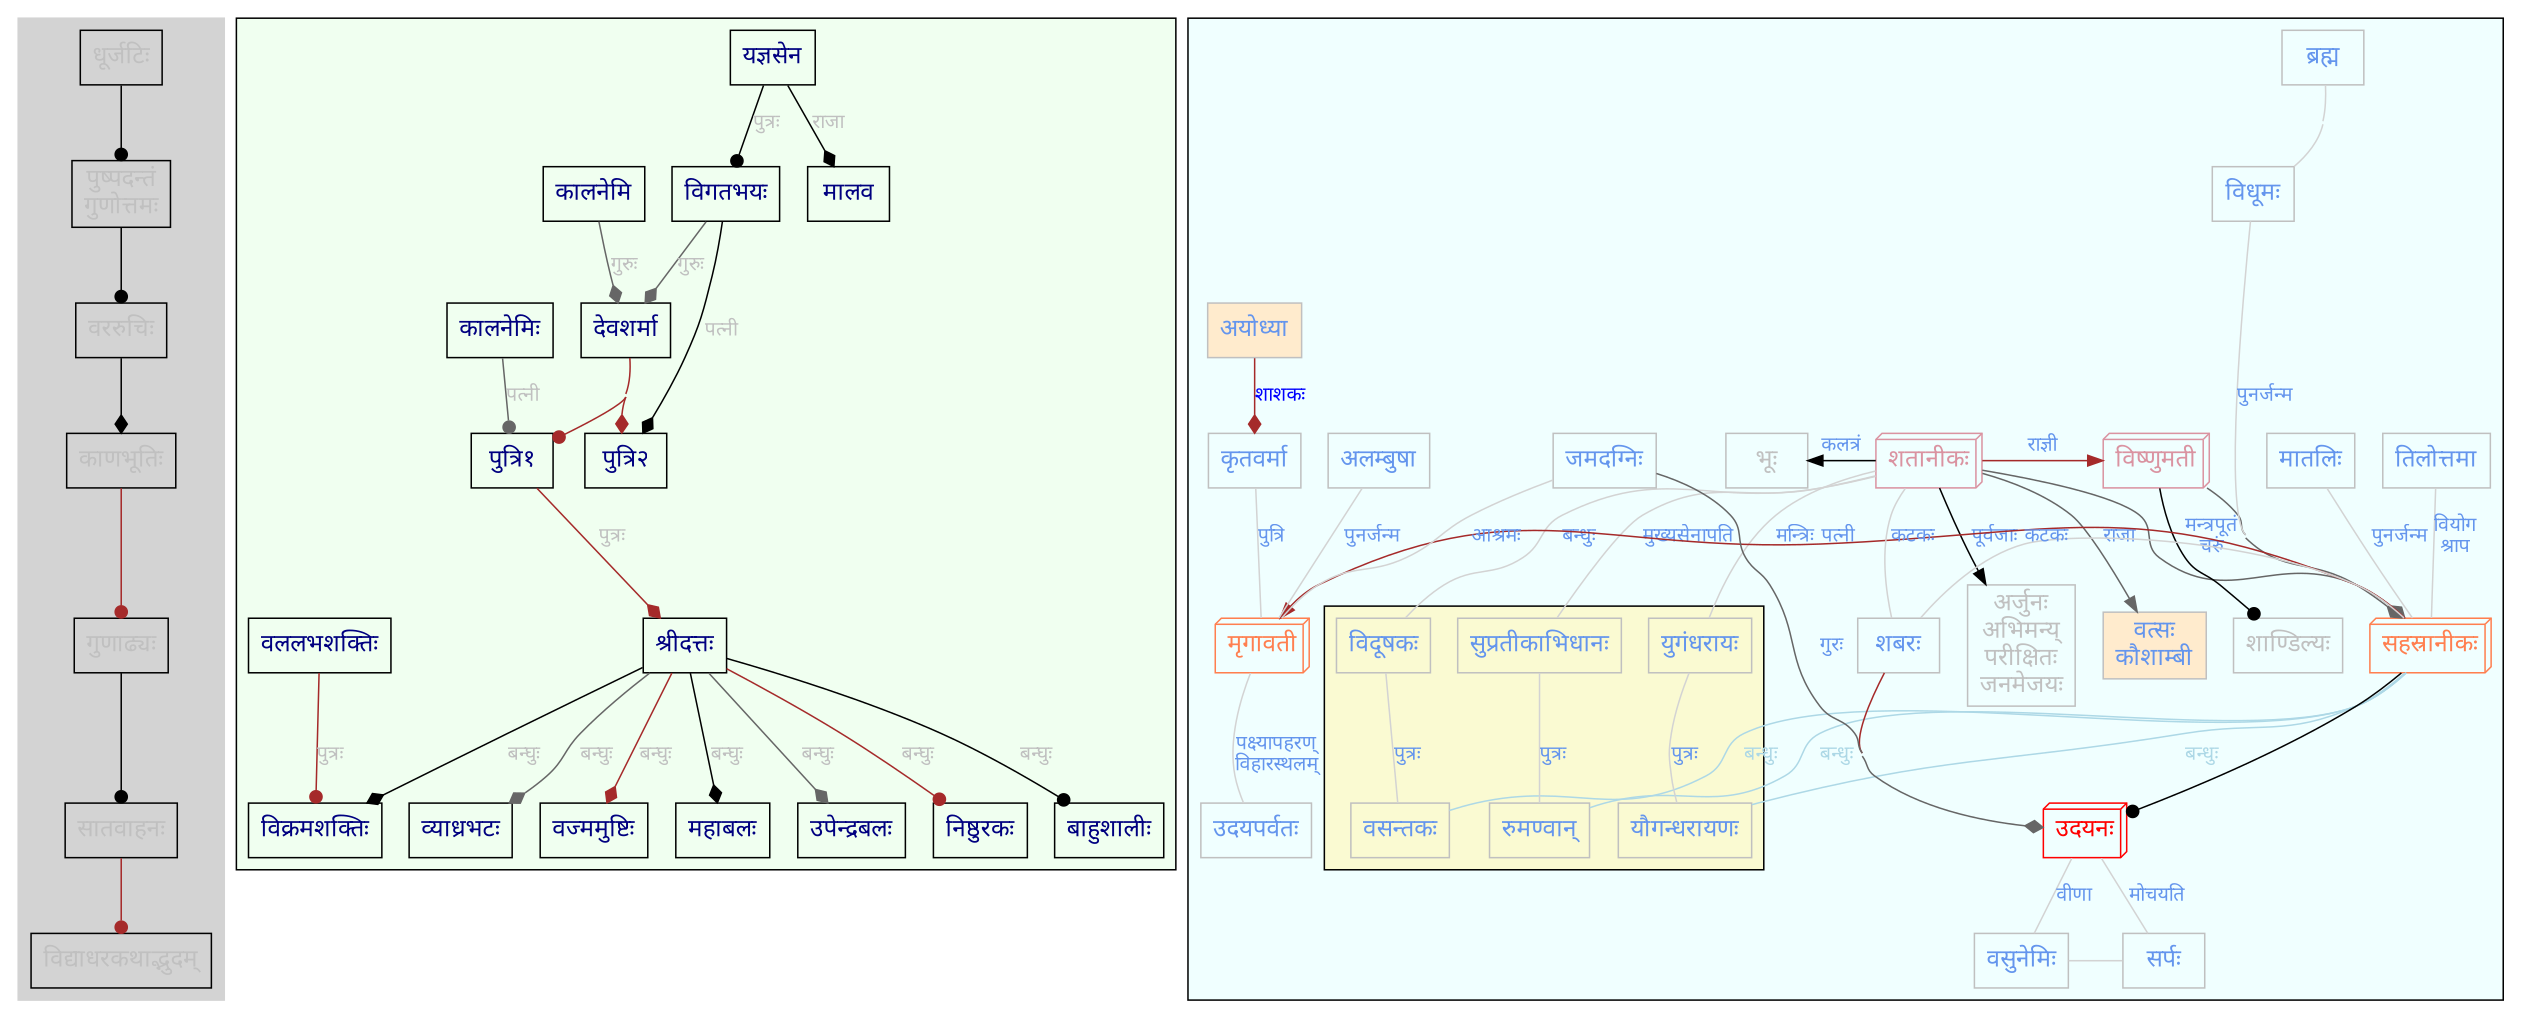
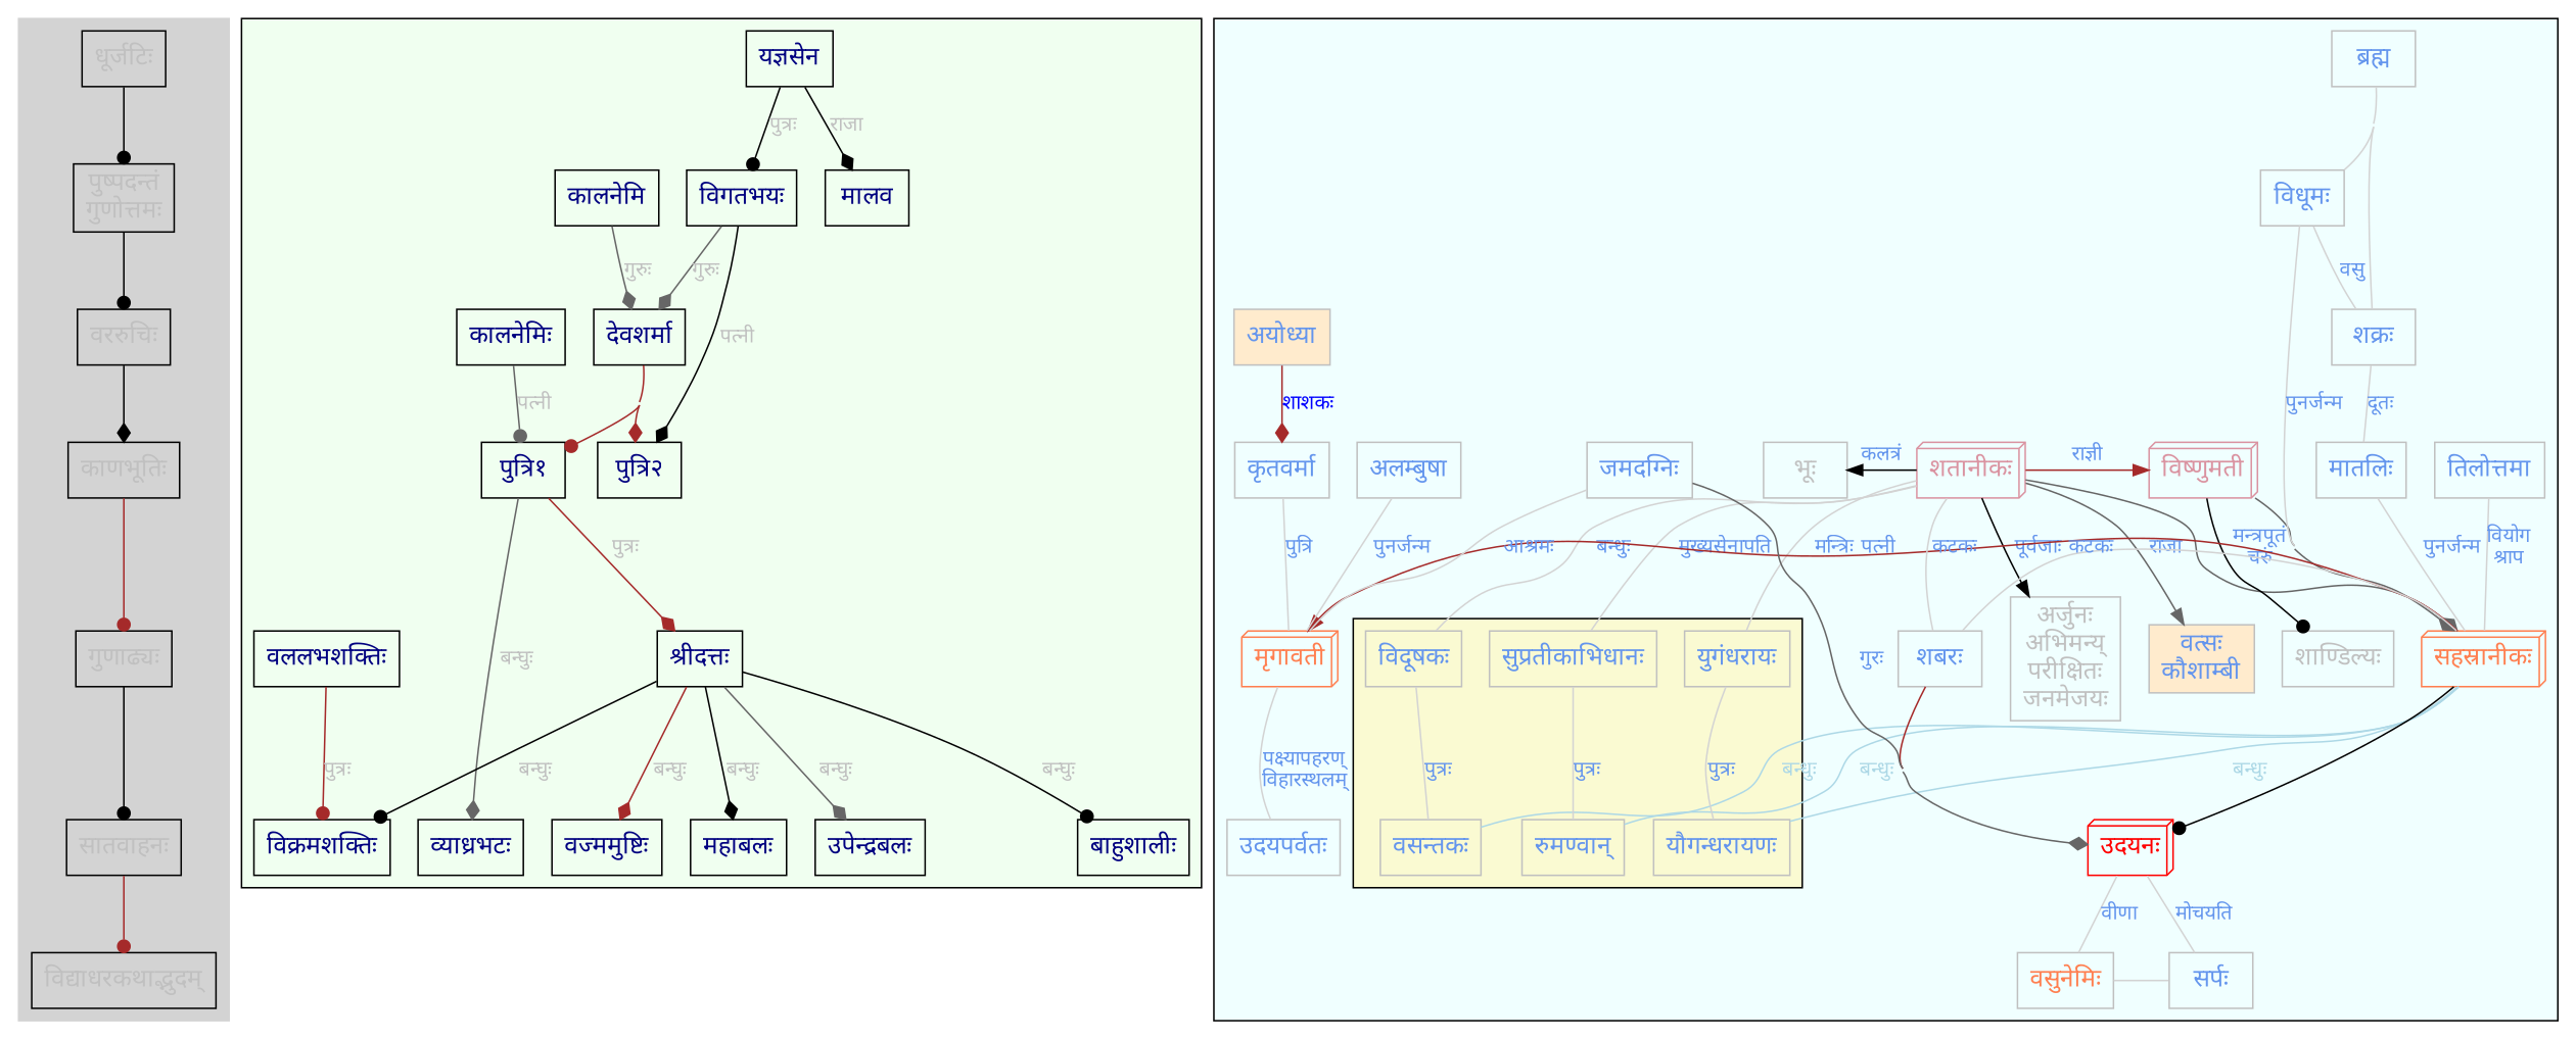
  digraph {
    concentrate=true
    fontname=Montserrat
    node [fontcolor=cornflowerblue fontname=Montserrat fontsize=16 shape=box]
    edge [arrowhead=none color=lightgrey fontcolor=cornflowerblue fontname=Montserrat fontsize=13]
    "धूर्जटिः" [fontcolor=grey]
    "पुष्पदन्तं\nगुणोत्तमः" [fontcolor=grey]
    "वररुचिः" [fontcolor=grey]
    "काणभूतिः" [fontcolor=grey]
    "गुणाढ्यः" [fontcolor=grey]
    "सातवाहनः" [fontcolor=grey]
    "विद्याधरकथाद्भुदम्" [fontcolor=grey]
    "यज्ञसेन" [fontcolor=navy]
    "मालव" [fontcolor=navy]
    "कालनेमि" [fontcolor=navy]
    "विगतभयः" [fontcolor=navy]
    "देवशर्मा" [fontcolor=navy]
    "पुत्रि२" [fontcolor=navy]
    "पुत्रि१" [fontcolor=navy]
    "श्रीदत्तः" [fontcolor=navy]
    "कालनेमिः" [fontcolor=navy]
    "विक्रमशक्तिः" [fontcolor=navy]
    "बाहुशालीः" [fontcolor=navy]
    "वज्ममुष्टिः" [fontcolor=navy]
    "महाबलः" [fontcolor=navy]
    "व्याध्रभटः" [fontcolor=navy]
    "उपेन्द्रबलः" [fontcolor=navy]
-   "निष्ठुरकः" [fontcolor=navy]
    "वललभशक्तिः" [fontcolor=navy]
    "भूः" [color=gray fontcolor=gray]
    "शतानीकः" [color="#da93a1" fontcolor="#da93a1" shape=box3d]
    "विष्णुमती" [color="#da93a1" fontcolor="#da93a1" shape=box3d]
    "शाण्डिल्यः" [color=gray fontcolor=gray]
    "अर्जुनः\nअभिमन्य्‌\nपरीक्षितः\nजनमेजयः" [color=gray fontcolor=gray]
    "वत्सः\nकौशाम्बी" [color=gray fillcolor=blanchedalmond style=filled]
    "सहस्रानीकः" [color=coral fontcolor=coral shape=box3d]
    "मृगावती" [color=coral fontcolor=coral shape=box3d]
    "शबरः" [color=gray]
    "सर्पः" [color=gray]
-   "वसुनेमिः" [color=gray]
+   "वसुनेमिः" [color=gray fontcolor=coral]
    "सुप्रतीकाभिधानः" [color=gray]
    "युगंधरायः" [color=gray]
    "विदूषकः" [color=gray]
    "यौगन्धरायणः" [color=gray]
    "रुमण्वान्‌" [color=gray]
    "वसन्‍तकः" [color=gray]
    "अयोध्या" [color=gray fillcolor=blanchedalmond style=filled]
    "कृतवर्मा" [color=gray]
    "उदयनः" [color=red fontcolor=red shape=box3d]
    "उदयपर्वतः" [color=gray]
    "अलम्बुषा" [color=gray]
    "जमदग्निः" [color=gray]
    "तिलोत्तमा" [color=gray]
+   "शक्रः" [color=gray]
    "मातलिः" [color=gray]
    "विधूमः" [color=gray]
    "ब्रह्म" [color=gray]
    subgraph sub_1 {
    }
    subgraph cluster_2 {
      color=lightgrey
      style=filled
      "धूर्जटिः"
      "पुष्पदन्तं\nगुणोत्तमः"
      "वररुचिः"
      "काणभूतिः"
      "गुणाढ्यः"
      "सातवाहनः"
      "विद्याधरकथाद्भुदम्"
    }
    subgraph cluster_3 {
      fillcolor=honeydew
      style=filled
      "यज्ञसेन"
      "मालव"
      "कालनेमि"
      "विगतभयः"
      "देवशर्मा"
      "पुत्रि२"
      "पुत्रि१"
      "श्रीदत्तः"
      "कालनेमिः"
      "विक्रमशक्तिः"
      "बाहुशालीः"
      "वज्ममुष्टिः"
      "महाबलः"
      "व्याध्रभटः"
      "उपेन्द्रबलः"
-     "निष्ठुरकः"
      "वललभशक्तिः"
    }
    subgraph cluster_4 {
      fillcolor=azure
      style=filled
      "अयोध्या"
      "कृतवर्मा"
      "उदयनः"
      "उदयपर्वतः"
      "अलम्बुषा"
      "जमदग्निः"
      "तिलोत्तमा"
+     "शक्रः"
      "मातलिः"
      "विधूमः"
      "ब्रह्म"
      subgraph sub_5 {
        fillcolor=azure
        rank=same
        style=filled
        "भूः"
        "शतानीकः"
        "विष्णुमती"
      }
      subgraph sub_6 {
        fillcolor=azure
        rank=same
        style=filled
        "सर्पः"
        "वसुनेमिः"
      }
      subgraph sub_7 {
        fillcolor=azure
        rank=same
        style=filled
        "सहस्रानीकः"
        "मृगावती"
        "शबरः"
      }
      subgraph sub_8 {
        fillcolor=azure
        rank=same
        style=filled
        "शाण्डिल्यः"
        "अर्जुनः\nअभिमन्य्‌\nपरीक्षितः\nजनमेजयः"
        "वत्सः\nकौशाम्बी"
      }
      subgraph cluster_9 {
        cluster=true
        fillcolor=lightgoldenrodyellow
        style=filled
        "सुप्रतीकाभिधानः"
        "युगंधरायः"
        "विदूषकः"
        "यौगन्धरायणः"
        "रुमण्वान्‌"
        "वसन्‍तकः"
      }
    }
    "धूर्जटिः" -> "पुष्पदन्तं\nगुणोत्तमः" [arrowhead=dot color=black fontcolor=gray]
    "पुष्पदन्तं\nगुणोत्तमः" -> "वररुचिः" [arrowhead=dot color=black fontcolor=gray]
    "वररुचिः" -> "काणभूतिः" [arrowhead=diamond color=black fontcolor=gray]
    "काणभूतिः" -> "गुणाढ्यः" [arrowhead=dot color=brown fontcolor=gray]
    "गुणाढ्यः" -> "सातवाहनः" [arrowhead=dot color=black fontcolor=gray]
    "सातवाहनः" -> "विद्याधरकथाद्भुदम्" [arrowhead=dot color=brown fontcolor=gray]
    "यज्ञसेन" -> "मालव" [arrowhead=diamond color=black fontcolor=gray label="राजा"]
    "यज्ञसेन" -> "विगतभयः" [arrowhead=dot color=black fontcolor=gray label="पुत्रः"]
    "कालनेमि" -> "देवशर्मा" [arrowhead=diamond color=gray40 fontcolor=gray label="गुरुः"]
    "विगतभयः" -> "देवशर्मा" [arrowhead=diamond color=gray40 fontcolor=gray label="गुरुः"]
    "विगतभयः" -> "पुत्रि२" [arrowhead=diamond color=black fontcolor=gray label="पत्नी"]
    "देवशर्मा" -> "पुत्रि२" [arrowhead=diamond color=brown fontcolor=gray]
    "देवशर्मा" -> "पुत्रि१" [arrowhead=dot color=brown fontcolor=gray]
    "पुत्रि१" -> "श्रीदत्तः" [arrowhead=diamond color=brown fontcolor=gray label="पुत्रः"]
-   "श्रीदत्तः" -> "विक्रमशक्तिः" [arrowhead=diamond color=black fontcolor=gray label="बन्घुः"]
+   "श्रीदत्तः" -> "विक्रमशक्तिः" [arrowhead=dot color=black fontcolor=gray label="बन्घुः"]
    "श्रीदत्तः" -> "बाहुशालीः" [arrowhead=dot color=black fontcolor=gray label="बन्घुः"]
    "श्रीदत्तः" -> "वज्ममुष्टिः" [arrowhead=diamond color=brown fontcolor=gray label="बन्घुः"]
    "श्रीदत्तः" -> "महाबलः" [arrowhead=diamond color=black fontcolor=gray label="बन्घुः"]
-   "श्रीदत्तः" -> "व्याध्रभटः" [arrowhead=diamond color=gray40 fontcolor=gray label="बन्घुः"]
+   "पुत्रि१" -> "व्याध्रभटः" [arrowhead=diamond color=gray40 fontcolor=gray label="बन्घुः"]
    "श्रीदत्तः" -> "उपेन्द्रबलः" [arrowhead=diamond color=gray40 fontcolor=gray label="बन्घुः"]
-   "श्रीदत्तः" -> "निष्ठुरकः" [arrowhead=dot color=brown fontcolor=gray label="बन्घुः"]
    "कालनेमिः" -> "पुत्रि१" [arrowhead=dot color=gray40 fontcolor=gray label="पत्नी"]
    "वललभशक्तिः" -> "विक्रमशक्तिः" [arrowhead=dot color=brown fontcolor=gray label="पुत्रः"]
    "भूः" -> "शतानीकः" [color=black dir=back label="कलत्रं"]
    "शतानीकः" -> "सहस्रानीकः" [arrowhead=diamond color=gray40]
    "शतानीकः" -> "सुप्रतीकाभिधानः" [label="मुख्यसेनापति"]
    "शतानीकः" -> "युगंधरायः" [label="मन्त्रिः"]
    "शतानीकः" -> "विदूषकः" [label="बन्धुः"]
    "विष्णुमती" -> "शतानीकः" [color=brown dir=back label="राज्ञी"]
    "विष्णुमती" -> "शाण्डिल्यः" [arrowhead=dot color=black label="मन्त्रपूतं\nचरुं" labeldistance=.5]
    "विष्णुमती" -> "सहस्रानीकः" [arrowhead=diamond color=gray40]
    "अर्जुनः\nअभिमन्य्‌\nपरीक्षितः\nजनमेजयः" -> "शतानीकः" [color=black dir=back label="पूर्वजाः"]
    "वत्सः\nकौशाम्बी" -> "शतानीकः" [color=gray40 dir=back label="राजा"]
    "सहस्रानीकः" -> "यौगन्धरायणः" [color=lightblue fontcolor=lightblue label="बन्धुः"]
    "सहस्रानीकः" -> "रुमण्वान्‌" [color=lightblue fontcolor=lightblue label="बन्धुः"]
    "सहस्रानीकः" -> "वसन्‍तकः" [color=lightblue fontcolor=lightblue label="बन्धुः"]
    "सहस्रानीकः" -> "उदयनः" [arrowhead=dot color=black]
    "मृगावती" -> "सहस्रानीकः" [color=brown dir=back label="पत्नी"]
    "मृगावती" -> "उदयपर्वतः" [label="पक्ष्यापहरण्\nविहारस्थलम्"]
    "शबरः" -> "शतानीकः" [label="कटकः"]
    "शबरः" -> "सहस्रानीकः" [label="कटकः"]
    "शबरः" -> "उदयनः" [arrowhead=diamond color=brown]
    "सर्पः" -> "वसुनेमिः"
    "वसुनेमिः" -> "उदयनः" [label="वीणा"]
    "सुप्रतीकाभिधानः" -> "रुमण्वान्‌" [label="पुत्रः"]
    "युगंधरायः" -> "यौगन्धरायणः" [label="पुत्रः"]
    "विदूषकः" -> "वसन्‍तकः" [label="पुत्रः"]
    "अयोध्या" -> "कृतवर्मा" [arrowhead=diamond color=brown fontcolor=blue label="शाशकः"]
    "कृतवर्मा" -> "मृगावती" [label="पुत्रि"]
    "उदयनः" -> "सर्पः" [label="मोचयति"]
    "अलम्बुषा" -> "मृगावती" [label="पुनर्जन्म"]
    "जमदग्निः" -> "मृगावती" [label="आश्रमः"]
    "जमदग्निः" -> "उदयनः" [arrowhead=diamond color=gray40 label="गुरः"]
    "तिलोत्तमा" -> "सहस्रानीकः" [label="वियोग\nश्राप"]
+   "शक्रः" -> "मातलिः" [label="दूतः"]
    "मातलिः" -> "सहस्रानीकः" [label="पुनर्जन्म"]
    "विधूमः" -> "सहस्रानीकः" [label="पुनर्जन्म"]
+   "विधूमः" -> "शक्रः" [label="वसु"]
+   "ब्रह्म" -> "शक्रः"
    "ब्रह्म" -> "विधूमः"
  }
